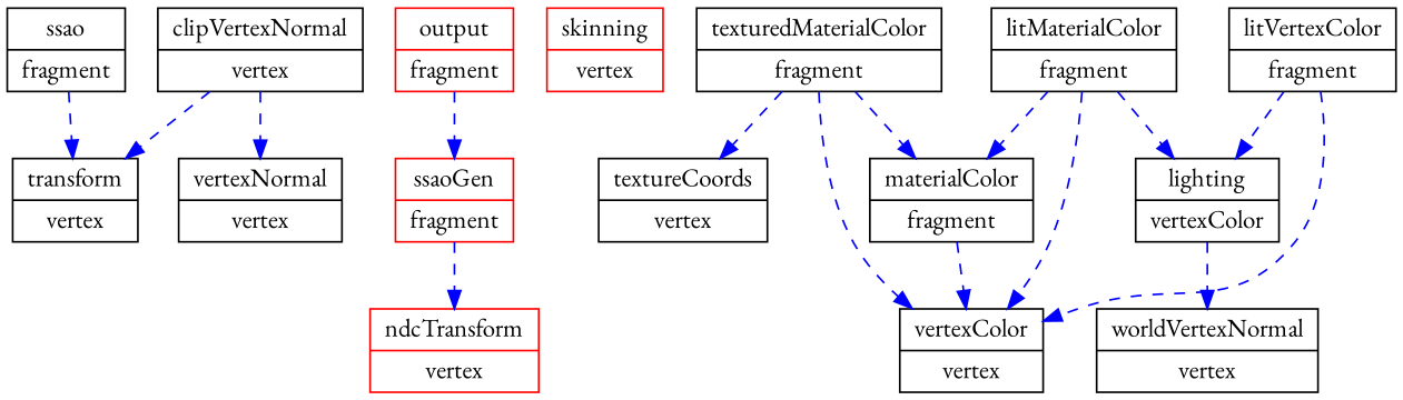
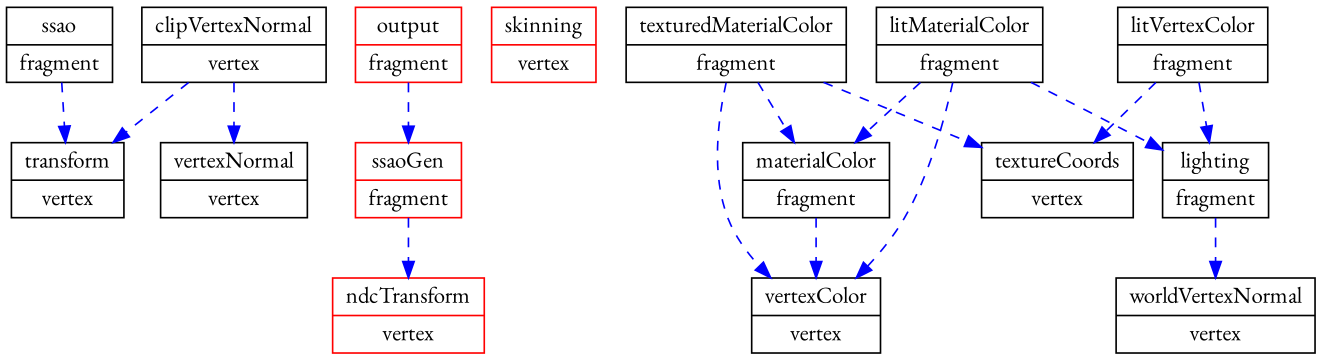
  digraph {
    fontname="EB Garamond"
    node [color=black fontname="EB Garamond" shape=record]
    edge [color=blue fontname="EB Garamond" style=dashed]
    n1 [label="{transform|vertex}"]
    n2 [color=red label="{ndcTransform|vertex}"]
    n3 [color=red label="{skinning|vertex}"]
    n4 [label="{vertexColor|vertex}"]
    n5 [label="{textureCoords|vertex}"]
    n6 [label="{vertexNormal|vertex}"]
    n7 [label="{worldVertexNormal|vertex}"]
    n8 [label="{clipVertexNormal|vertex}"]
    n9 [label="{materialColor|fragment}"]
    n10 [label="{texturedMaterialColor|fragment}"]
-   n11 [label="{lighting|vertexColor}"]
+   n11 [label="{lighting|fragment}"]
    n12 [label="{litVertexColor|fragment}"]
    n13 [label="{litMaterialColor|fragment}"]
    n14 [color=red label="{ssaoGen|fragment}"]
    n15 [label="{ssao|fragment}"]
    n16 [color=red label="{output|fragment}"]
    n8 -> n1
    n8 -> n6
    n9 -> n4
    n10 -> n4
    n10 -> n5
    n10 -> n9
    n11 -> n7
-   n12 -> n4
+   n12 -> n5
    n12 -> n11
    n13 -> n4
    n13 -> n9
    n13 -> n11
    n14 -> n2
    n15 -> n1
    n16 -> n14
  }
